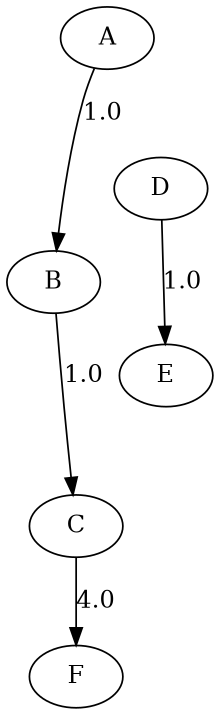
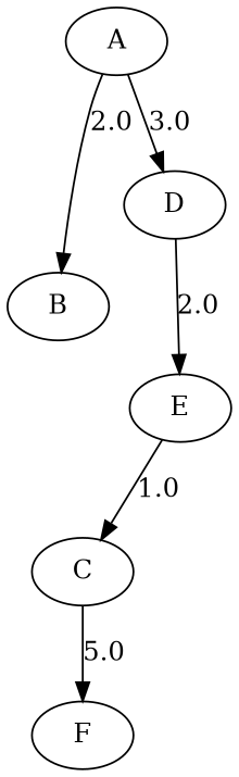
  digraph {
    A
    B
    D
    C
    E
    F
-   A -> B [label=1.0]
-   B -> C [label=1.0]
-   D -> E [label=1.0]
-   C -> F [label=4.0]
+   A -> B [label=2.0]
+   A -> D [label=3.0]
+   E -> C [label=1.0]
+   D -> E [label=2.0]
+   C -> F [label=5.0]
  }
